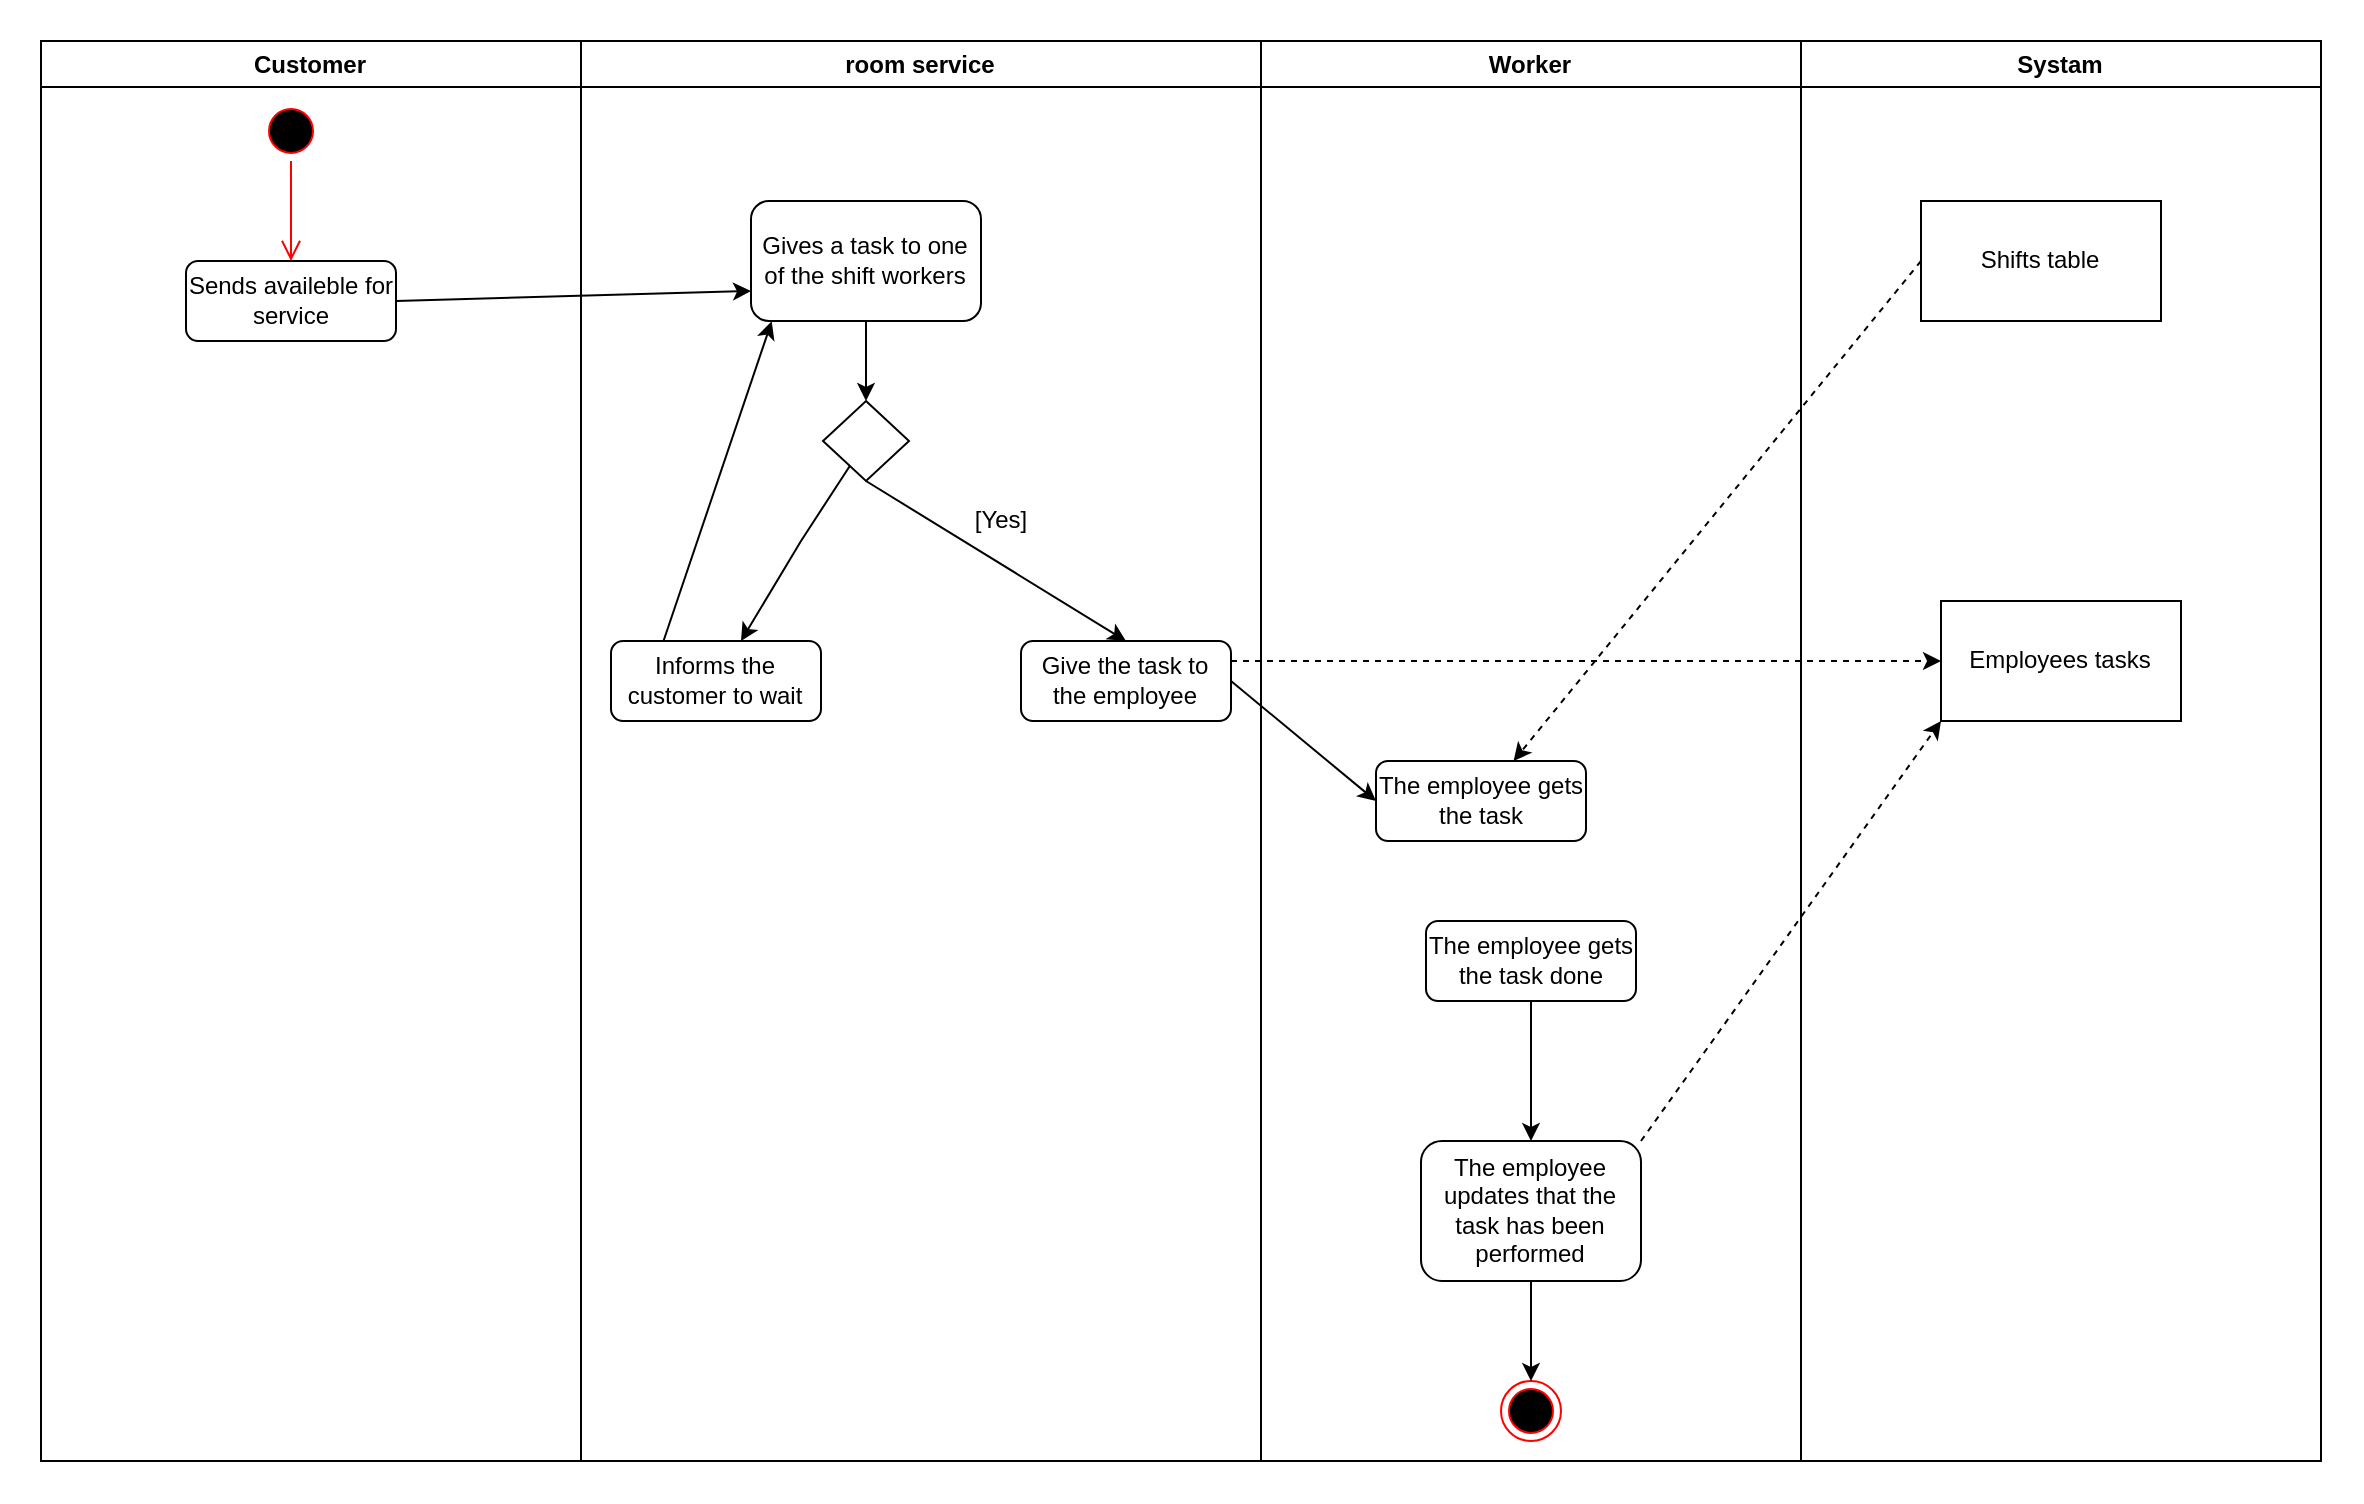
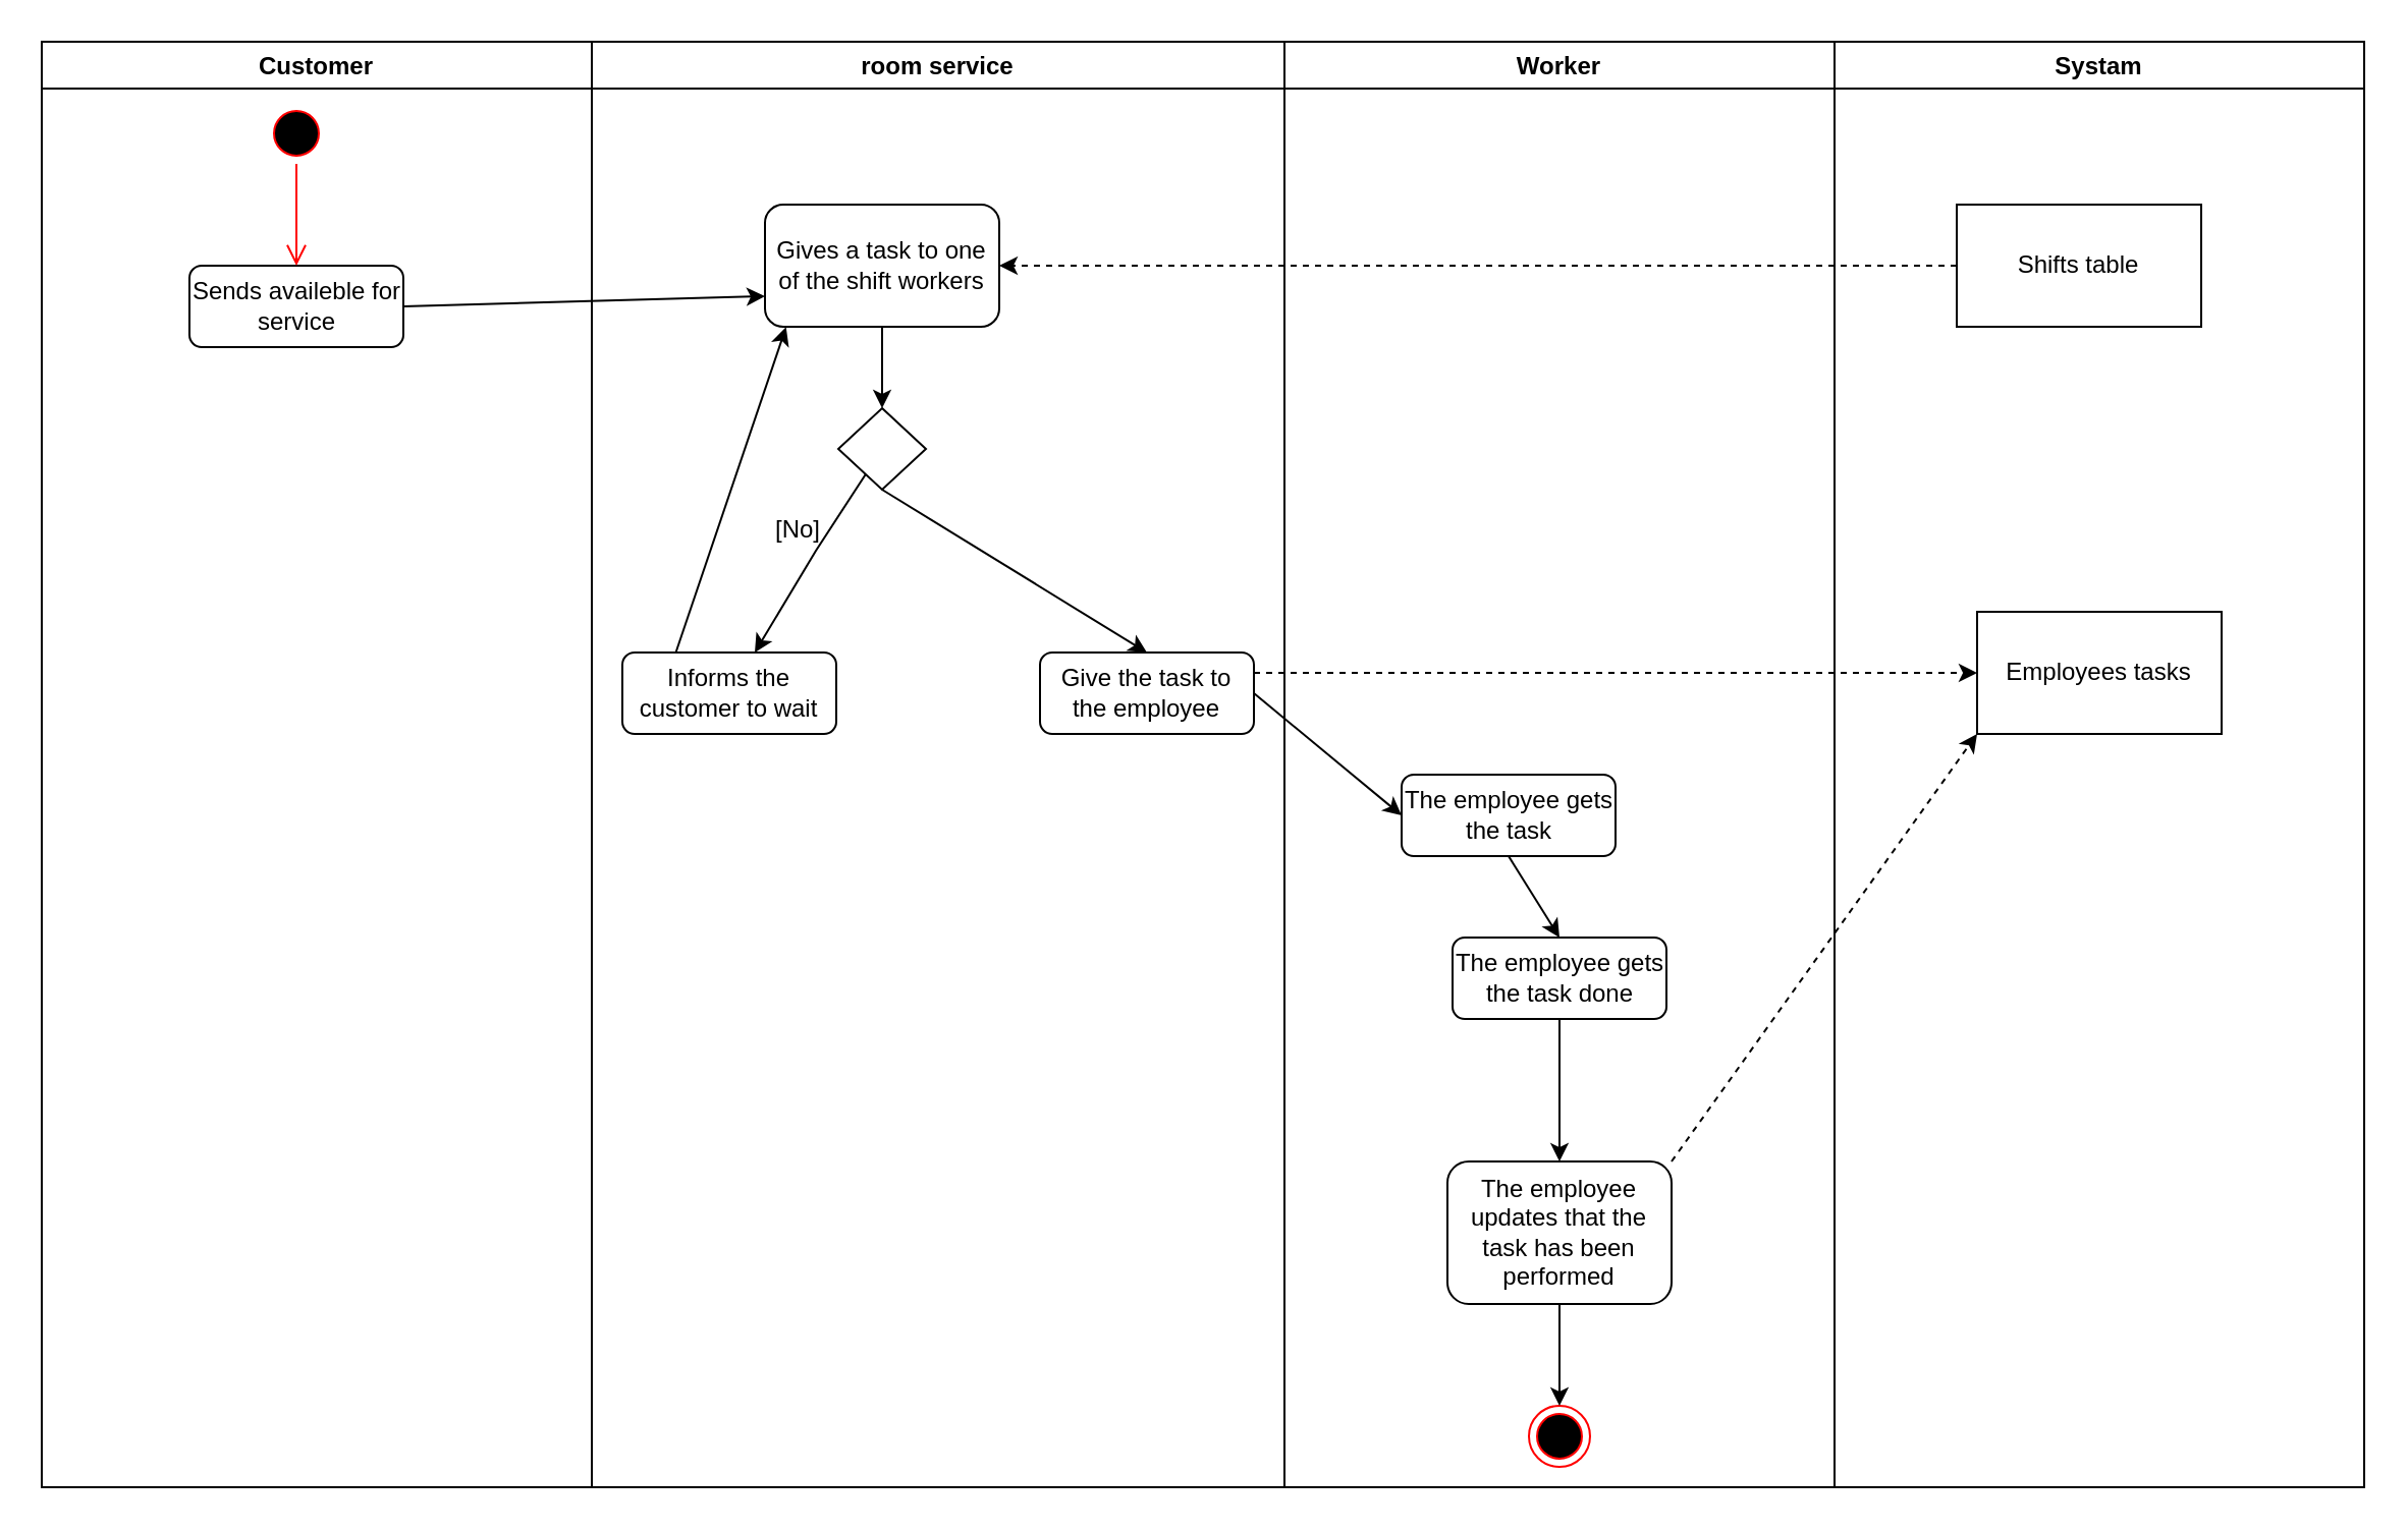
  <mxCell id="0" />
  <mxCell id="1" parent="0" />
  <mxCell id="2" value="room service" style="swimlane;" parent="1" vertex="1"><mxGeometry x="290" y="20" width="340" height="710" as="geometry" /></mxCell>
  <mxCell id="3" value="Gives a task to one of the shift workers" style="rounded=1;whiteSpace=wrap;html=1;" parent="2" vertex="1"><mxGeometry x="85" y="80" width="115" height="60" as="geometry" /></mxCell>
  <mxCell id="4" value="" style="rhombus;whiteSpace=wrap;html=1;" parent="2" vertex="1"><mxGeometry x="121" y="180" width="43" height="40" as="geometry" /></mxCell>
  <mxCell id="5" value="" style="endArrow=classic;html=1;rounded=0;exitX=0.5;exitY=1;exitDx=0;exitDy=0;" parent="2" source="3" target="4" edge="1"><mxGeometry width="50" height="50" relative="1" as="geometry"><mxPoint x="100" y="240" as="sourcePoint" /><mxPoint x="143" y="190" as="targetPoint" /></mxGeometry></mxCell>
  <mxCell id="6" value="Give the task to the employee" style="rounded=1;whiteSpace=wrap;html=1;" parent="2" vertex="1"><mxGeometry x="220" y="300" width="105" height="40" as="geometry" /></mxCell>
- <mxCell id="7" value="[Yes]" style="text;html=1;align=center;verticalAlign=middle;resizable=0;points=[];autosize=1;strokeColor=none;fillColor=none;" parent="2" vertex="1"><mxGeometry x="190" y="230" width="40" height="20" as="geometry" /></mxCell>
  <mxCell id="8" value="" style="endArrow=classic;html=1;rounded=0;exitX=0.5;exitY=1;exitDx=0;exitDy=0;entryX=0.5;entryY=0;entryDx=0;entryDy=0;" parent="2" source="4" target="6" edge="1"><mxGeometry width="50" height="50" relative="1" as="geometry"><mxPoint x="180" y="330" as="sourcePoint" /><mxPoint x="143" y="270" as="targetPoint" /></mxGeometry></mxCell>
+ <mxCell id="9" value="[No]" style="text;html=1;align=center;verticalAlign=middle;resizable=0;points=[];autosize=1;strokeColor=none;fillColor=none;" parent="2" vertex="1"><mxGeometry x="81" y="230" width="40" height="20" as="geometry" /></mxCell>
  <mxCell id="10" value="Informs the customer to wait" style="rounded=1;whiteSpace=wrap;html=1;" parent="2" vertex="1"><mxGeometry x="15" y="300" width="105" height="40" as="geometry" /></mxCell>
  <mxCell id="11" value="" style="endArrow=classic;html=1;rounded=0;exitX=0.25;exitY=0;exitDx=0;exitDy=0;entryX=0.09;entryY=1.003;entryDx=0;entryDy=0;entryPerimeter=0;" parent="2" source="10" target="3" edge="1"><mxGeometry width="50" height="50" relative="1" as="geometry"><mxPoint x="270" y="230" as="sourcePoint" /><mxPoint x="320" y="180" as="targetPoint" /></mxGeometry></mxCell>
  <mxCell id="12" value="Worker" style="swimlane;" parent="1" vertex="1"><mxGeometry x="630" y="20" width="270" height="710" as="geometry" /></mxCell>
  <mxCell id="13" value="The employee gets the task" style="rounded=1;whiteSpace=wrap;html=1;" parent="12" vertex="1"><mxGeometry x="57.5" y="360" width="105" height="40" as="geometry" /></mxCell>
  <mxCell id="14" value="The employee gets the task done" style="rounded=1;whiteSpace=wrap;html=1;" parent="12" vertex="1"><mxGeometry x="82.5" y="440" width="105" height="40" as="geometry" /></mxCell>
+ <mxCell id="15" value="" style="endArrow=classic;html=1;rounded=0;entryX=0.5;entryY=0;entryDx=0;entryDy=0;exitX=0.5;exitY=1;exitDx=0;exitDy=0;" parent="12" source="13" target="14" edge="1"><mxGeometry width="50" height="50" relative="1" as="geometry"><mxPoint x="-70" y="470" as="sourcePoint" /><mxPoint x="-20" y="420" as="targetPoint" /></mxGeometry></mxCell>
  <mxCell id="16" value="The employee updates that the task has been performed" style="rounded=1;whiteSpace=wrap;html=1;" parent="12" vertex="1"><mxGeometry x="80" y="550" width="110" height="70" as="geometry" /></mxCell>
  <mxCell id="17" value="" style="endArrow=classic;html=1;rounded=0;entryX=0.5;entryY=0;entryDx=0;entryDy=0;exitX=0.5;exitY=1;exitDx=0;exitDy=0;" parent="12" source="14" target="16" edge="1"><mxGeometry width="50" height="50" relative="1" as="geometry"><mxPoint x="145" y="390" as="sourcePoint" /><mxPoint x="145" y="450" as="targetPoint" /></mxGeometry></mxCell>
  <mxCell id="18" value="" style="ellipse;html=1;shape=endState;fillColor=#000000;strokeColor=#ff0000;" parent="12" vertex="1"><mxGeometry x="120" y="670" width="30" height="30" as="geometry" /></mxCell>
  <mxCell id="19" value="" style="endArrow=classic;html=1;rounded=0;entryX=0.5;entryY=0;entryDx=0;entryDy=0;exitX=0.5;exitY=1;exitDx=0;exitDy=0;" parent="12" source="16" target="18" edge="1"><mxGeometry width="50" height="50" relative="1" as="geometry"><mxPoint x="145" y="490" as="sourcePoint" /><mxPoint x="145" y="560" as="targetPoint" /></mxGeometry></mxCell>
  <mxCell id="20" value="Systam" style="swimlane;" parent="1" vertex="1"><mxGeometry x="900" y="20" width="260" height="710" as="geometry" /></mxCell>
  <mxCell id="21" value="Employees tasks" style="rounded=0;whiteSpace=wrap;html=1;" parent="20" vertex="1"><mxGeometry x="70" y="280" width="120" height="60" as="geometry" /></mxCell>
  <mxCell id="22" value="Shifts table" style="rounded=0;whiteSpace=wrap;html=1;" vertex="1" parent="20"><mxGeometry x="60" y="80" width="120" height="60" as="geometry" /></mxCell>
  <mxCell id="23" value="Customer" style="swimlane;" parent="1" vertex="1"><mxGeometry x="20" y="20" width="270" height="710" as="geometry" /></mxCell>
  <mxCell id="24" value="" style="ellipse;html=1;shape=startState;fillColor=#000000;strokeColor=#ff0000;" parent="23" vertex="1"><mxGeometry x="110" y="30" width="30" height="30" as="geometry" /></mxCell>
  <mxCell id="25" value="Sends availeble for service" style="rounded=1;whiteSpace=wrap;html=1;" parent="23" vertex="1"><mxGeometry x="72.5" y="110" width="105" height="40" as="geometry" /></mxCell>
  <mxCell id="26" value="" style="edgeStyle=orthogonalEdgeStyle;html=1;verticalAlign=bottom;endArrow=open;endSize=8;strokeColor=#ff0000;rounded=0;entryX=0.5;entryY=0;entryDx=0;entryDy=0;" parent="23" source="24" target="25" edge="1"><mxGeometry relative="1" as="geometry"><mxPoint x="125" y="110" as="targetPoint" /></mxGeometry></mxCell>
  <mxCell id="27" value="" style="endArrow=classic;html=1;rounded=0;exitX=1;exitY=0.5;exitDx=0;exitDy=0;entryX=0;entryY=0.75;entryDx=0;entryDy=0;" parent="1" source="25" target="3" edge="1"><mxGeometry width="50" height="50" relative="1" as="geometry"><mxPoint x="200" y="149.5" as="sourcePoint" /><mxPoint x="382.5" y="149.5" as="targetPoint" /></mxGeometry></mxCell>
  <mxCell id="28" value="" style="endArrow=classic;html=1;rounded=0;" parent="1" source="4" edge="1"><mxGeometry width="50" height="50" relative="1" as="geometry"><mxPoint x="432.5" y="280" as="sourcePoint" /><mxPoint x="370" y="320" as="targetPoint" /><Array as="points"><mxPoint x="400" y="270" /></Array></mxGeometry></mxCell>
  <mxCell id="29" value="" style="endArrow=classic;html=1;rounded=0;exitX=1;exitY=0.5;exitDx=0;exitDy=0;entryX=0;entryY=0.5;entryDx=0;entryDy=0;" parent="1" source="6" target="13" edge="1"><mxGeometry width="50" height="50" relative="1" as="geometry"><mxPoint x="560" y="450" as="sourcePoint" /><mxPoint x="610" y="400" as="targetPoint" /></mxGeometry></mxCell>
  <mxCell id="30" value="" style="endArrow=classic;html=1;rounded=0;dashed=1;exitX=1;exitY=0.25;exitDx=0;exitDy=0;entryX=0;entryY=0.5;entryDx=0;entryDy=0;" parent="1" source="6" target="21" edge="1"><mxGeometry width="50" height="50" relative="1" as="geometry"><mxPoint x="965" y="160" as="sourcePoint" /><mxPoint x="930" y="330" as="targetPoint" /></mxGeometry></mxCell>
  <mxCell id="31" value="" style="endArrow=classic;html=1;rounded=0;dashed=1;exitX=1;exitY=0;exitDx=0;exitDy=0;entryX=0;entryY=1;entryDx=0;entryDy=0;" parent="1" source="16" target="21" edge="1"><mxGeometry width="50" height="50" relative="1" as="geometry"><mxPoint x="625" y="340" as="sourcePoint" /><mxPoint x="980" y="340" as="targetPoint" /></mxGeometry></mxCell>
- <mxCell id="32" value="" style="endArrow=classic;html=1;rounded=0;dashed=1;exitX=0;exitY=0.5;exitDx=0;exitDy=0;" edge="1" parent="1" source="22" target="13"><mxGeometry width="50" height="50" relative="1" as="geometry"><mxPoint x="940" y="130" as="sourcePoint" /><mxPoint x="975" y="150" as="targetPoint" /></mxGeometry></mxCell>
+ <mxCell id="32" value="" style="endArrow=classic;html=1;rounded=0;dashed=1;entryX=1;entryY=0.5;entryDx=0;entryDy=0;exitX=0;exitY=0.5;exitDx=0;exitDy=0;" edge="1" parent="1" source="22" target="3"><mxGeometry width="50" height="50" relative="1" as="geometry"><mxPoint x="940" y="130" as="sourcePoint" /><mxPoint x="975" y="150" as="targetPoint" /></mxGeometry></mxCell>
